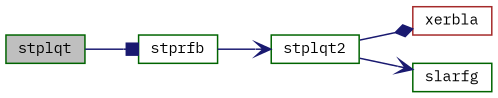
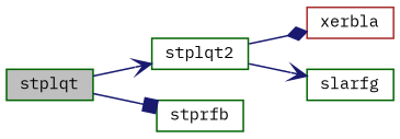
  digraph {
    fontname="IBM Plex Mono"
    rankdir=LR
    node [color=darkgreen fillcolor=white fontname="IBM Plex Mono" fontsize=10 shape=record style=filled]
    edge [arrowhead=vee color=midnightblue fontname="IBM Plex Mono" fontsize=10 labelfontname=Helvetica labelfontsize=10 style=solid]
    n1 [fillcolor=grey75 fontcolor=black height=0.2 label=stplqt width=0.4]
    n2 [height=0.2 label=stplqt2 width=0.4]
    n3 [height=0.2 label=stprfb width=0.4]
    n4 [color=brown height=0.2 label=xerbla width=0.4]
    n5 [height=0.2 label=slarfg width=0.4]
-   n3 -> n2
+   n1 -> n2
    n1 -> n3 [arrowhead=box]
    n2 -> n4 [arrowhead=diamond]
    n2 -> n5
  }
